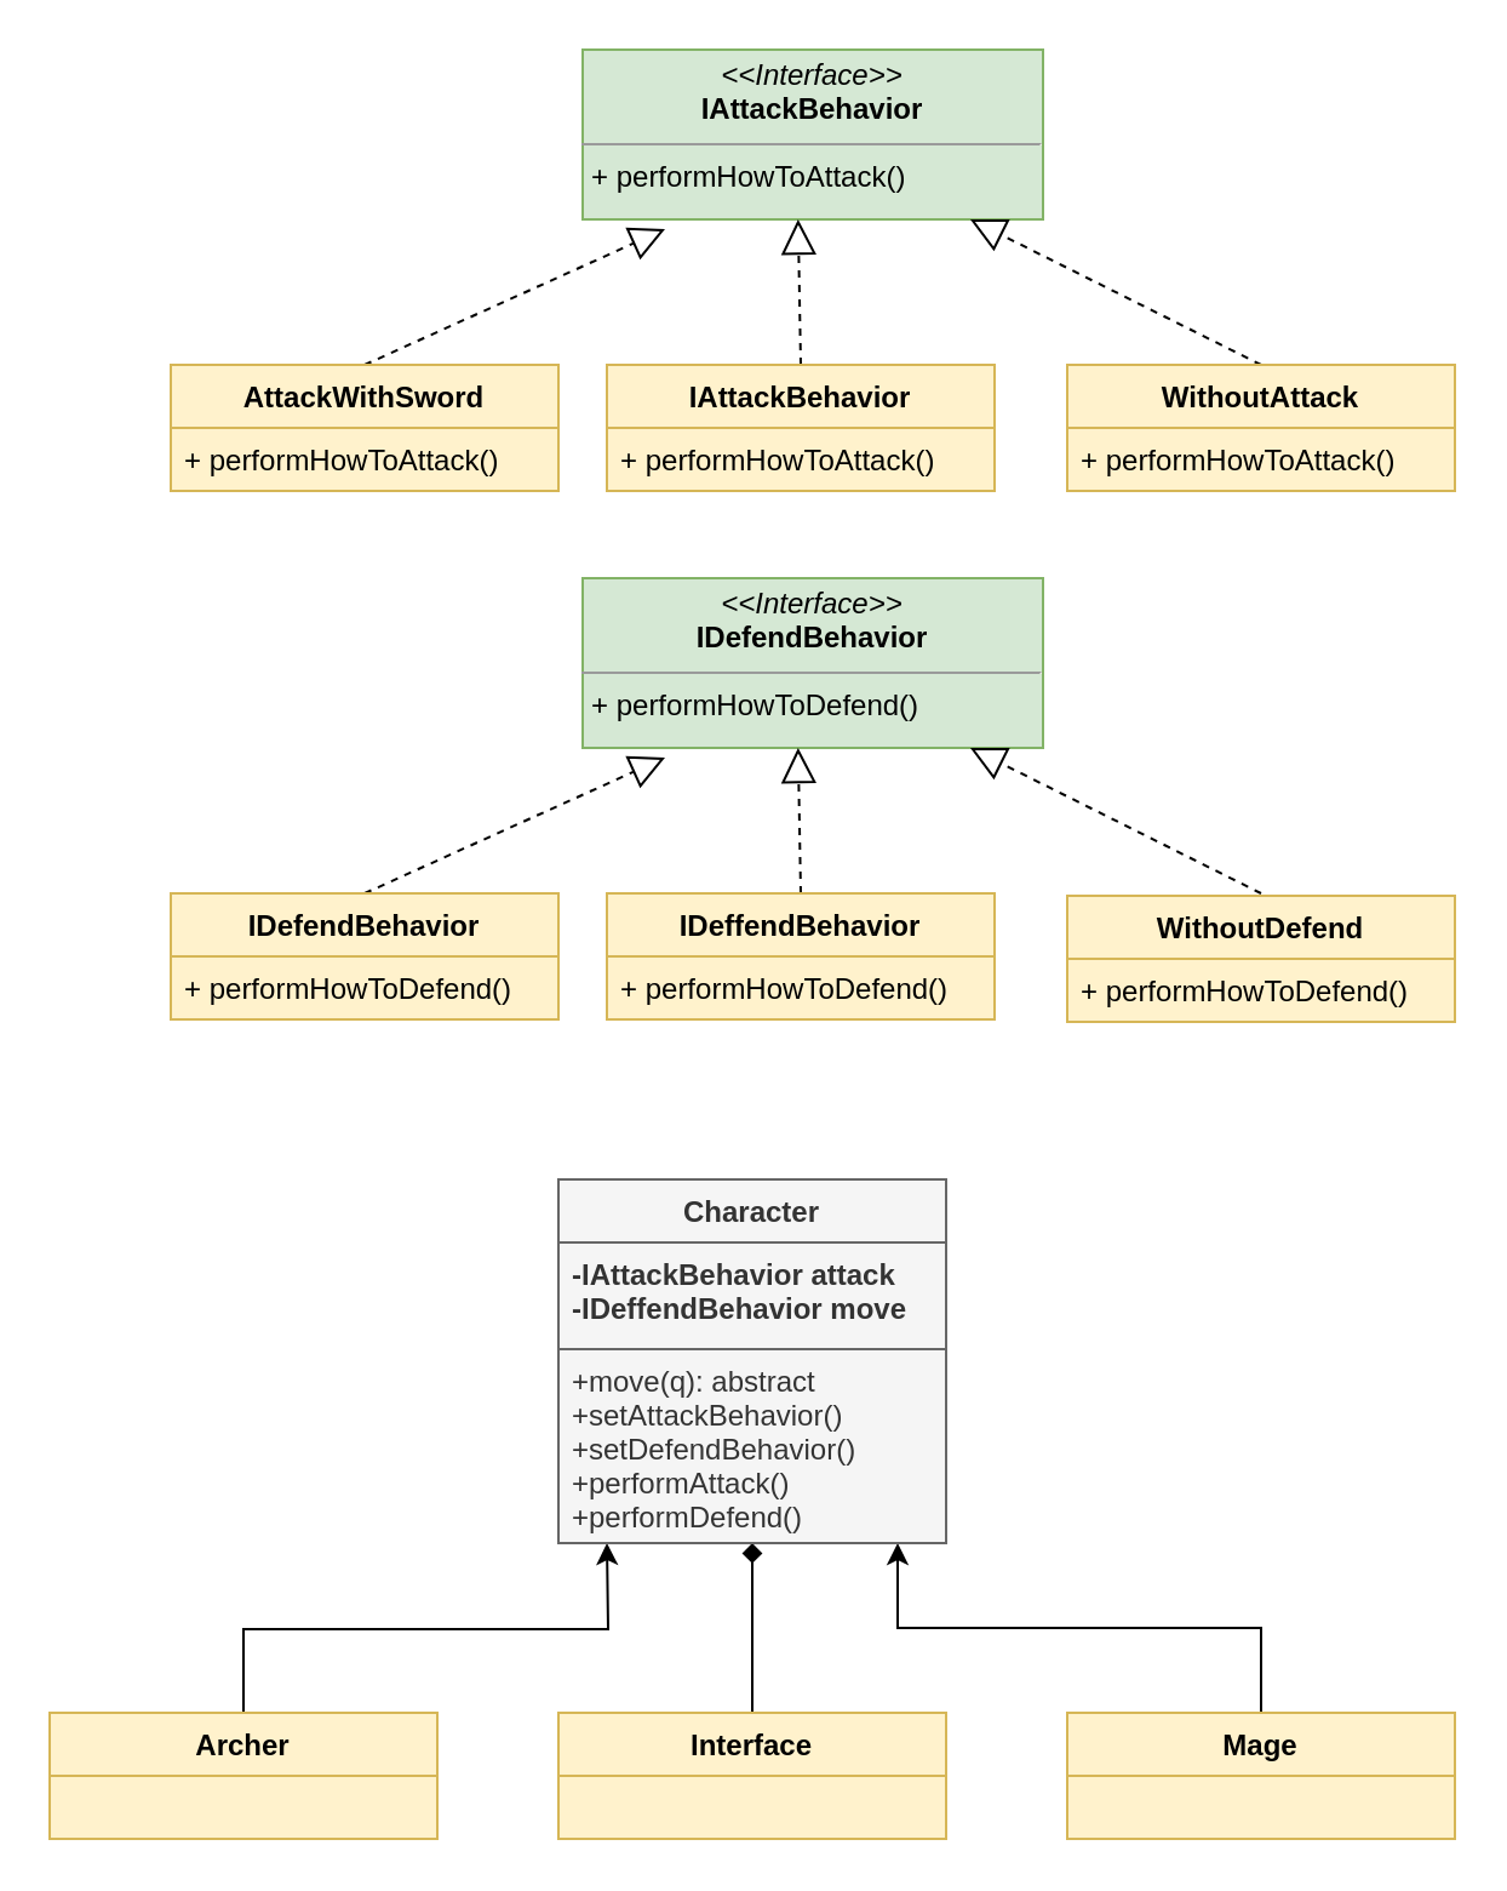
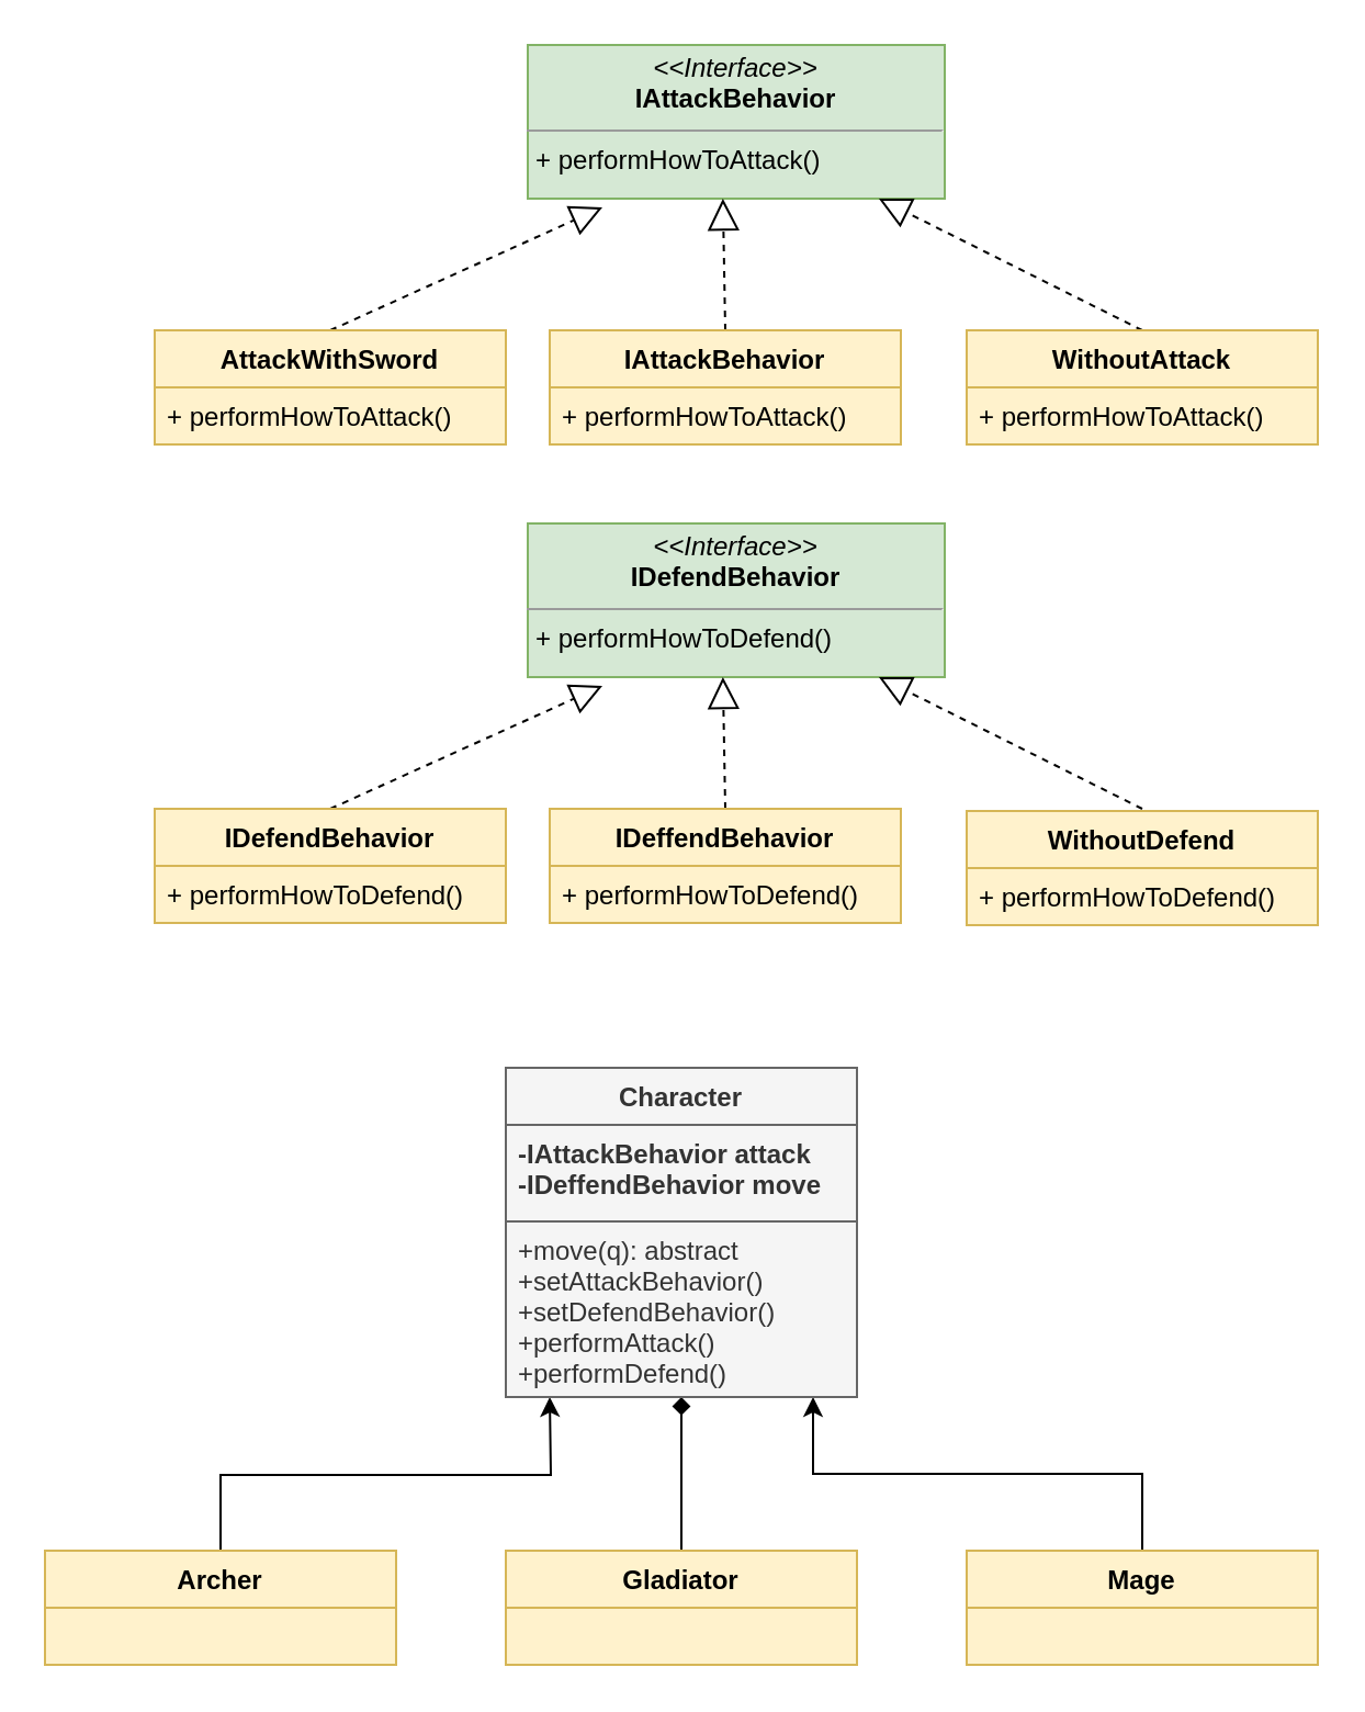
  <mxCell id="0" />
  <mxCell id="1" parent="0" />
  <mxCell id="2" value="&lt;p style=&quot;margin: 0px ; margin-top: 4px ; text-align: center&quot;&gt;&lt;i&gt;&amp;lt;&amp;lt;Interface&amp;gt;&amp;gt;&lt;/i&gt;&lt;br&gt;&lt;b&gt;IAttackBehavior&lt;/b&gt;&lt;/p&gt;&lt;hr size=&quot;1&quot;&gt;&lt;p style=&quot;margin: 0px ; margin-left: 4px&quot;&gt;&lt;span&gt;+ performHowToAttack()&lt;/span&gt;&lt;br&gt;&lt;/p&gt;&lt;p style=&quot;margin: 0px ; margin-left: 4px&quot;&gt;&lt;br&gt;&lt;/p&gt;" style="verticalAlign=top;align=left;overflow=fill;fontSize=12;fontFamily=Helvetica;html=1;fillColor=#d5e8d4;strokeColor=#82b366;" vertex="1" parent="1"><mxGeometry x="240" y="20" width="190" height="70" as="geometry" /></mxCell>
  <mxCell id="3" value="&lt;p style=&quot;margin: 0px ; margin-top: 4px ; text-align: center&quot;&gt;&lt;i&gt;&amp;lt;&amp;lt;Interface&amp;gt;&amp;gt;&lt;/i&gt;&lt;br&gt;&lt;b&gt;IDefendBehavior&lt;/b&gt;&lt;/p&gt;&lt;hr size=&quot;1&quot;&gt;&lt;p style=&quot;margin: 0px ; margin-left: 4px&quot;&gt;&lt;span&gt;+ performHowToDefend()&lt;/span&gt;&lt;br&gt;&lt;/p&gt;&lt;p style=&quot;margin: 0px ; margin-left: 4px&quot;&gt;&lt;br&gt;&lt;/p&gt;" style="verticalAlign=top;align=left;overflow=fill;fontSize=12;fontFamily=Helvetica;html=1;fillColor=#d5e8d4;strokeColor=#82b366;" vertex="1" parent="1"><mxGeometry x="240" y="238" width="190" height="70" as="geometry" /></mxCell>
  <mxCell id="4" value="" style="endArrow=block;dashed=1;endFill=0;endSize=12;html=1;exitX=0.5;exitY=0;exitDx=0;exitDy=0;entryX=0.179;entryY=1.057;entryDx=0;entryDy=0;entryPerimeter=0;" edge="1" parent="1" source="13" target="2"><mxGeometry width="160" relative="1" as="geometry"><mxPoint x="120" y="110" as="sourcePoint" /><mxPoint x="280" y="110" as="targetPoint" /></mxGeometry></mxCell>
  <mxCell id="5" value="" style="endArrow=block;dashed=1;endFill=0;endSize=12;html=1;exitX=0.5;exitY=0;exitDx=0;exitDy=0;entryX=0.468;entryY=1;entryDx=0;entryDy=0;entryPerimeter=0;" edge="1" parent="1" source="15" target="2"><mxGeometry width="160" relative="1" as="geometry"><mxPoint x="160" y="160" as="sourcePoint" /><mxPoint x="284.01" y="103.99" as="targetPoint" /></mxGeometry></mxCell>
  <mxCell id="6" value="" style="endArrow=block;dashed=1;endFill=0;endSize=12;html=1;exitX=0.5;exitY=0;exitDx=0;exitDy=0;entryX=0.842;entryY=1;entryDx=0;entryDy=0;entryPerimeter=0;" edge="1" parent="1" source="17" target="2"><mxGeometry width="160" relative="1" as="geometry"><mxPoint x="170" y="170" as="sourcePoint" /><mxPoint x="294.01" y="113.99" as="targetPoint" /></mxGeometry></mxCell>
  <mxCell id="7" value="" style="endArrow=block;dashed=1;endFill=0;endSize=12;html=1;exitX=0.5;exitY=0;exitDx=0;exitDy=0;entryX=0.179;entryY=1.057;entryDx=0;entryDy=0;entryPerimeter=0;" edge="1" parent="1"><mxGeometry width="160" relative="1" as="geometry"><mxPoint x="150" y="368" as="sourcePoint" /><mxPoint x="274.01" y="311.99" as="targetPoint" /></mxGeometry></mxCell>
  <mxCell id="8" value="" style="endArrow=block;dashed=1;endFill=0;endSize=12;html=1;exitX=0.5;exitY=0;exitDx=0;exitDy=0;entryX=0.468;entryY=1;entryDx=0;entryDy=0;entryPerimeter=0;" edge="1" parent="1"><mxGeometry width="160" relative="1" as="geometry"><mxPoint x="330" y="368" as="sourcePoint" /><mxPoint x="328.92" y="308" as="targetPoint" /></mxGeometry></mxCell>
  <mxCell id="9" value="" style="endArrow=block;dashed=1;endFill=0;endSize=12;html=1;exitX=0.5;exitY=0;exitDx=0;exitDy=0;entryX=0.842;entryY=1;entryDx=0;entryDy=0;entryPerimeter=0;" edge="1" parent="1"><mxGeometry width="160" relative="1" as="geometry"><mxPoint x="520" y="368" as="sourcePoint" /><mxPoint x="399.98" y="308" as="targetPoint" /></mxGeometry></mxCell>
  <mxCell id="10" style="edgeStyle=orthogonalEdgeStyle;rounded=0;orthogonalLoop=1;jettySize=auto;html=1;exitX=0.5;exitY=0;exitDx=0;exitDy=0;entryX=0.5;entryY=1;entryDx=0;entryDy=0;endArrow=diamond;" edge="1" parent="1" source="28" target="25"><mxGeometry relative="1" as="geometry" /></mxCell>
  <mxCell id="11" style="edgeStyle=orthogonalEdgeStyle;rounded=0;orthogonalLoop=1;jettySize=auto;html=1;exitX=0.5;exitY=0;exitDx=0;exitDy=0;entryX=0.875;entryY=1;entryDx=0;entryDy=0;entryPerimeter=0;" edge="1" parent="1" source="30" target="27"><mxGeometry relative="1" as="geometry" /></mxCell>
  <mxCell id="12" style="edgeStyle=orthogonalEdgeStyle;rounded=0;orthogonalLoop=1;jettySize=auto;html=1;exitX=0.5;exitY=0;exitDx=0;exitDy=0;" edge="1" parent="1" source="32"><mxGeometry relative="1" as="geometry"><mxPoint x="250" y="636" as="targetPoint" /></mxGeometry></mxCell>
  <mxCell id="13" value="AttackWithSword" style="swimlane;fontStyle=1;align=center;verticalAlign=top;childLayout=stackLayout;horizontal=1;startSize=26;horizontalStack=0;resizeParent=1;resizeParentMax=0;resizeLast=0;collapsible=1;marginBottom=0;fillColor=#fff2cc;strokeColor=#d6b656;" vertex="1" parent="1"><mxGeometry x="70" y="150" width="160" height="52" as="geometry" /></mxCell>
  <mxCell id="14" value="+ performHowToAttack()" style="text;strokeColor=#d6b656;fillColor=#fff2cc;align=left;verticalAlign=top;spacingLeft=4;spacingRight=4;overflow=hidden;rotatable=0;points=[[0,0.5],[1,0.5]];portConstraint=eastwest;" vertex="1" parent="13"><mxGeometry y="26" width="160" height="26" as="geometry" /></mxCell>
  <mxCell id="15" value="IAttackBehavior" style="swimlane;fontStyle=1;align=center;verticalAlign=top;childLayout=stackLayout;horizontal=1;startSize=26;horizontalStack=0;resizeParent=1;resizeParentMax=0;resizeLast=0;collapsible=1;marginBottom=0;fillColor=#fff2cc;strokeColor=#d6b656;" vertex="1" parent="1"><mxGeometry x="250" y="150" width="160" height="52" as="geometry" /></mxCell>
  <mxCell id="16" value="+ performHowToAttack()" style="text;strokeColor=#d6b656;fillColor=#fff2cc;align=left;verticalAlign=top;spacingLeft=4;spacingRight=4;overflow=hidden;rotatable=0;points=[[0,0.5],[1,0.5]];portConstraint=eastwest;" vertex="1" parent="15"><mxGeometry y="26" width="160" height="26" as="geometry" /></mxCell>
  <mxCell id="17" value="WithoutAttack" style="swimlane;fontStyle=1;align=center;verticalAlign=top;childLayout=stackLayout;horizontal=1;startSize=26;horizontalStack=0;resizeParent=1;resizeParentMax=0;resizeLast=0;collapsible=1;marginBottom=0;fillColor=#fff2cc;strokeColor=#d6b656;" vertex="1" parent="1"><mxGeometry x="440" y="150" width="160" height="52" as="geometry" /></mxCell>
  <mxCell id="18" value="+ performHowToAttack()" style="text;strokeColor=#d6b656;fillColor=#fff2cc;align=left;verticalAlign=top;spacingLeft=4;spacingRight=4;overflow=hidden;rotatable=0;points=[[0,0.5],[1,0.5]];portConstraint=eastwest;" vertex="1" parent="17"><mxGeometry y="26" width="160" height="26" as="geometry" /></mxCell>
  <mxCell id="19" value="IDefendBehavior" style="swimlane;fontStyle=1;align=center;verticalAlign=top;childLayout=stackLayout;horizontal=1;startSize=26;horizontalStack=0;resizeParent=1;resizeParentMax=0;resizeLast=0;collapsible=1;marginBottom=0;fillColor=#fff2cc;strokeColor=#d6b656;" vertex="1" parent="1"><mxGeometry x="70" y="368" width="160" height="52" as="geometry" /></mxCell>
  <mxCell id="20" value="+ performHowToDefend()" style="text;strokeColor=#d6b656;fillColor=#fff2cc;align=left;verticalAlign=top;spacingLeft=4;spacingRight=4;overflow=hidden;rotatable=0;points=[[0,0.5],[1,0.5]];portConstraint=eastwest;" vertex="1" parent="19"><mxGeometry y="26" width="160" height="26" as="geometry" /></mxCell>
  <mxCell id="21" value="IDeffendBehavior" style="swimlane;fontStyle=1;align=center;verticalAlign=top;childLayout=stackLayout;horizontal=1;startSize=26;horizontalStack=0;resizeParent=1;resizeParentMax=0;resizeLast=0;collapsible=1;marginBottom=0;fillColor=#fff2cc;strokeColor=#d6b656;" vertex="1" parent="1"><mxGeometry x="250" y="368" width="160" height="52" as="geometry" /></mxCell>
  <mxCell id="22" value="+ performHowToDefend()" style="text;strokeColor=#d6b656;fillColor=#fff2cc;align=left;verticalAlign=top;spacingLeft=4;spacingRight=4;overflow=hidden;rotatable=0;points=[[0,0.5],[1,0.5]];portConstraint=eastwest;" vertex="1" parent="21"><mxGeometry y="26" width="160" height="26" as="geometry" /></mxCell>
  <mxCell id="23" value="WithoutDefend" style="swimlane;fontStyle=1;align=center;verticalAlign=top;childLayout=stackLayout;horizontal=1;startSize=26;horizontalStack=0;resizeParent=1;resizeParentMax=0;resizeLast=0;collapsible=1;marginBottom=0;fillColor=#fff2cc;strokeColor=#d6b656;" vertex="1" parent="1"><mxGeometry x="440" y="369" width="160" height="52" as="geometry" /></mxCell>
  <mxCell id="24" value="+ performHowToDefend()" style="text;strokeColor=#d6b656;fillColor=#fff2cc;align=left;verticalAlign=top;spacingLeft=4;spacingRight=4;overflow=hidden;rotatable=0;points=[[0,0.5],[1,0.5]];portConstraint=eastwest;" vertex="1" parent="23"><mxGeometry y="26" width="160" height="26" as="geometry" /></mxCell>
  <mxCell id="25" value="Character" style="swimlane;fontStyle=1;align=center;verticalAlign=top;childLayout=stackLayout;horizontal=1;startSize=26;horizontalStack=0;resizeParent=1;resizeParentMax=0;resizeLast=0;collapsible=1;marginBottom=0;fillColor=#f5f5f5;strokeColor=#666666;fontColor=#333333;" vertex="1" parent="1"><mxGeometry x="230" y="486" width="160" height="150" as="geometry" /></mxCell>
  <mxCell id="26" value="-IAttackBehavior attack&#10;-IDeffendBehavior move&#10;" style="text;strokeColor=#666666;fillColor=#f5f5f5;align=left;verticalAlign=top;spacingLeft=4;spacingRight=4;overflow=hidden;rotatable=0;points=[[0,0.5],[1,0.5]];portConstraint=eastwest;fontColor=#333333;fontStyle=1" vertex="1" parent="25"><mxGeometry y="26" width="160" height="44" as="geometry" /></mxCell>
  <mxCell id="27" value="+move(q): abstract&#10;+setAttackBehavior()&#10;+setDefendBehavior()&#10;+performAttack()&#10;+performDefend()" style="text;strokeColor=#666666;fillColor=#f5f5f5;align=left;verticalAlign=top;spacingLeft=4;spacingRight=4;overflow=hidden;rotatable=0;points=[[0,0.5],[1,0.5]];portConstraint=eastwest;fontColor=#333333;" vertex="1" parent="25"><mxGeometry y="70" width="160" height="80" as="geometry" /></mxCell>
- <mxCell id="28" value="Interface" style="swimlane;fontStyle=1;align=center;verticalAlign=top;childLayout=stackLayout;horizontal=1;startSize=26;horizontalStack=0;resizeParent=1;resizeParentMax=0;resizeLast=0;collapsible=1;marginBottom=0;fillColor=#fff2cc;strokeColor=#d6b656;" vertex="1" parent="1"><mxGeometry x="230" y="706" width="160" height="52" as="geometry" /></mxCell>
+ <mxCell id="28" value="Gladiator" style="swimlane;fontStyle=1;align=center;verticalAlign=top;childLayout=stackLayout;horizontal=1;startSize=26;horizontalStack=0;resizeParent=1;resizeParentMax=0;resizeLast=0;collapsible=1;marginBottom=0;fillColor=#fff2cc;strokeColor=#d6b656;" vertex="1" parent="1"><mxGeometry x="230" y="706" width="160" height="52" as="geometry" /></mxCell>
  <mxCell id="29" value="" style="text;strokeColor=#d6b656;fillColor=#fff2cc;align=left;verticalAlign=top;spacingLeft=4;spacingRight=4;overflow=hidden;rotatable=0;points=[[0,0.5],[1,0.5]];portConstraint=eastwest;" vertex="1" parent="28"><mxGeometry y="26" width="160" height="26" as="geometry" /></mxCell>
  <mxCell id="30" value="Mage" style="swimlane;fontStyle=1;align=center;verticalAlign=top;childLayout=stackLayout;horizontal=1;startSize=26;horizontalStack=0;resizeParent=1;resizeParentMax=0;resizeLast=0;collapsible=1;marginBottom=0;fillColor=#fff2cc;strokeColor=#d6b656;" vertex="1" parent="1"><mxGeometry x="440" y="706" width="160" height="52" as="geometry" /></mxCell>
  <mxCell id="31" value="" style="text;strokeColor=#d6b656;fillColor=#fff2cc;align=left;verticalAlign=top;spacingLeft=4;spacingRight=4;overflow=hidden;rotatable=0;points=[[0,0.5],[1,0.5]];portConstraint=eastwest;" vertex="1" parent="30"><mxGeometry y="26" width="160" height="26" as="geometry" /></mxCell>
  <mxCell id="32" value="Archer" style="swimlane;fontStyle=1;align=center;verticalAlign=top;childLayout=stackLayout;horizontal=1;startSize=26;horizontalStack=0;resizeParent=1;resizeParentMax=0;resizeLast=0;collapsible=1;marginBottom=0;fillColor=#fff2cc;strokeColor=#d6b656;" vertex="1" parent="1"><mxGeometry x="20" y="706" width="160" height="52" as="geometry" /></mxCell>
  <mxCell id="33" value="" style="text;strokeColor=#d6b656;fillColor=#fff2cc;align=left;verticalAlign=top;spacingLeft=4;spacingRight=4;overflow=hidden;rotatable=0;points=[[0,0.5],[1,0.5]];portConstraint=eastwest;" vertex="1" parent="32"><mxGeometry y="26" width="160" height="26" as="geometry" /></mxCell>
